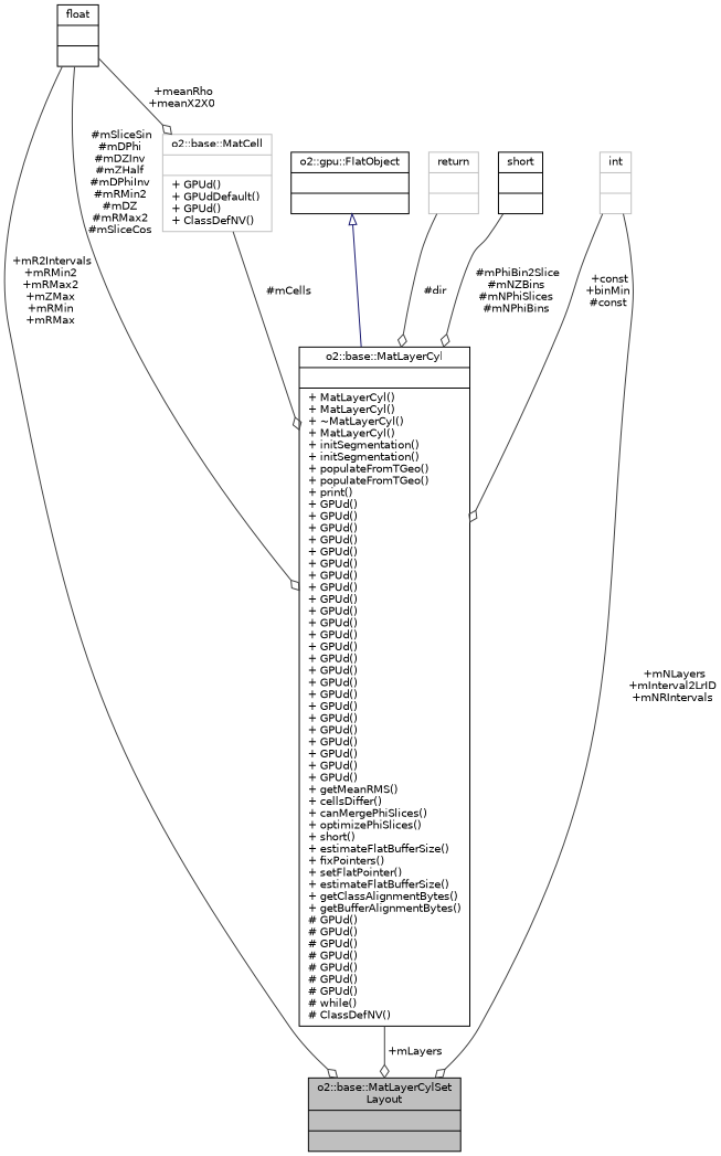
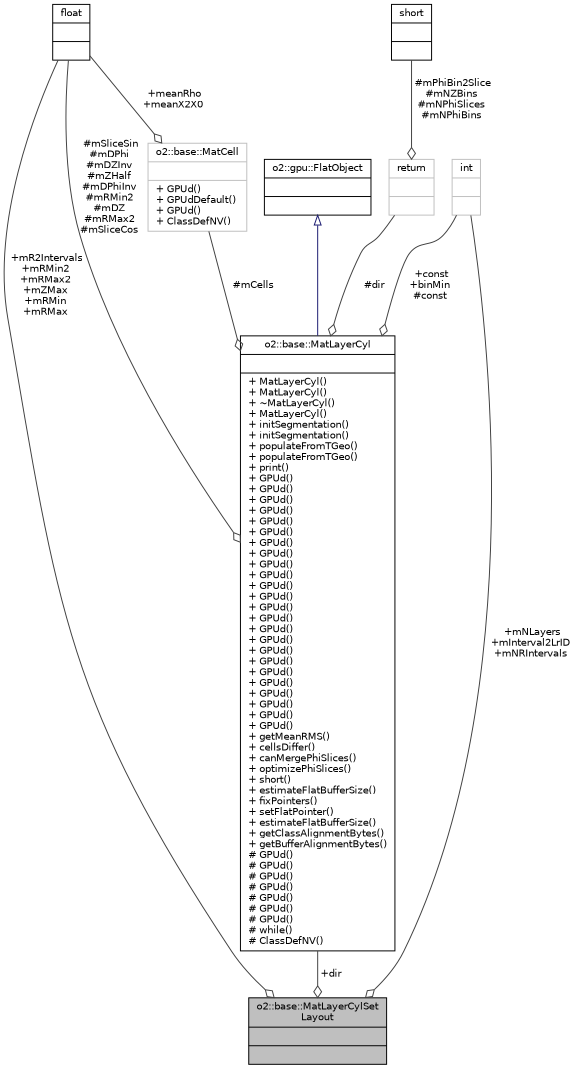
  digraph {
    node [color=black fontname=Helvetica fontsize=10 shape=record]
    edge [arrowhead=odiamond color=grey25 fontname=Helvetica fontsize=10 labelfontname=Helvetica labelfontsize=10 style=solid]
    n1 [fillcolor=grey75 fontcolor=black height=0.2 label="{o2::base::MatLayerCylSet\lLayout\n||}" style=filled width=0.4]
    n2 [height=0.2 label="{float\n||}" width=0.4]
    n3 [height=0.2 label="{o2::base::MatLayerCyl\n||+ MatLayerCyl()\l+ MatLayerCyl()\l+ ~MatLayerCyl()\l+ MatLayerCyl()\l+ initSegmentation()\l+ initSegmentation()\l+ populateFromTGeo()\l+ populateFromTGeo()\l+ print()\l+ GPUd()\l+ GPUd()\l+ GPUd()\l+ GPUd()\l+ GPUd()\l+ GPUd()\l+ GPUd()\l+ GPUd()\l+ GPUd()\l+ GPUd()\l+ GPUd()\l+ GPUd()\l+ GPUd()\l+ GPUd()\l+ GPUd()\l+ GPUd()\l+ GPUd()\l+ GPUd()\l+ GPUd()\l+ GPUd()\l+ GPUd()\l+ GPUd()\l+ GPUd()\l+ GPUd()\l+ getMeanRMS()\l+ cellsDiffer()\l+ canMergePhiSlices()\l+ optimizePhiSlices()\l+ short()\l+ estimateFlatBufferSize()\l+ fixPointers()\l+ setFlatPointer()\l+ estimateFlatBufferSize()\l+ getClassAlignmentBytes()\l+ getBufferAlignmentBytes()\l# GPUd()\l# GPUd()\l# GPUd()\l# GPUd()\l# GPUd()\l# GPUd()\l# GPUd()\l# while()\l# ClassDefNV()\l}" width=0.4]
    n4 [color=grey75 height=0.2 label="{o2::base::MatCell\n||+ GPUd()\l+ GPUdDefault()\l+ GPUd()\l+ ClassDefNV()\l}" width=0.4]
    n5 [height=0.2 label="{o2::gpu::FlatObject\n||}" width=0.4]
    n6 [color=grey75 height=0.2 label="{return\n||}" width=0.4]
    n7 [height=0.2 label="{short\n||}" width=0.4]
    n8 [color=grey75 height=0.2 label="{int\n||}" width=0.4]
    n2 -> n1 [label=" +mR2Intervals\n+mRMin2\n+mRMax2\n+mZMax\n+mRMin\n+mRMax"]
    n2 -> n3 [label=" #mSliceSin\n#mDPhi\n#mDZInv\n#mZHalf\n#mDPhiInv\n#mRMin2\n#mDZ\n#mRMax2\n#mSliceCos"]
    n2 -> n4 [label=" +meanRho\n+meanX2X0"]
-   n3 -> n1 [label=" +mLayers"]
+   n3 -> n1 [label=" +dir"]
    n4 -> n3 [label=" #mCells"]
    n5 -> n3 [arrowtail=onormal color=midnightblue dir=back arrowhead=""]
    n6 -> n3 [label=" #dir"]
-   n7 -> n3 [label=" #mPhiBin2Slice\n#mNZBins\n#mNPhiSlices\n#mNPhiBins"]
+   n7 -> n6 [label=" #mPhiBin2Slice\n#mNZBins\n#mNPhiSlices\n#mNPhiBins"]
    n8 -> n1 [label=" +mNLayers\n+mInterval2LrID\n+mNRIntervals"]
    n8 -> n3 [label=" +const\n+binMin\n#const"]
  }
